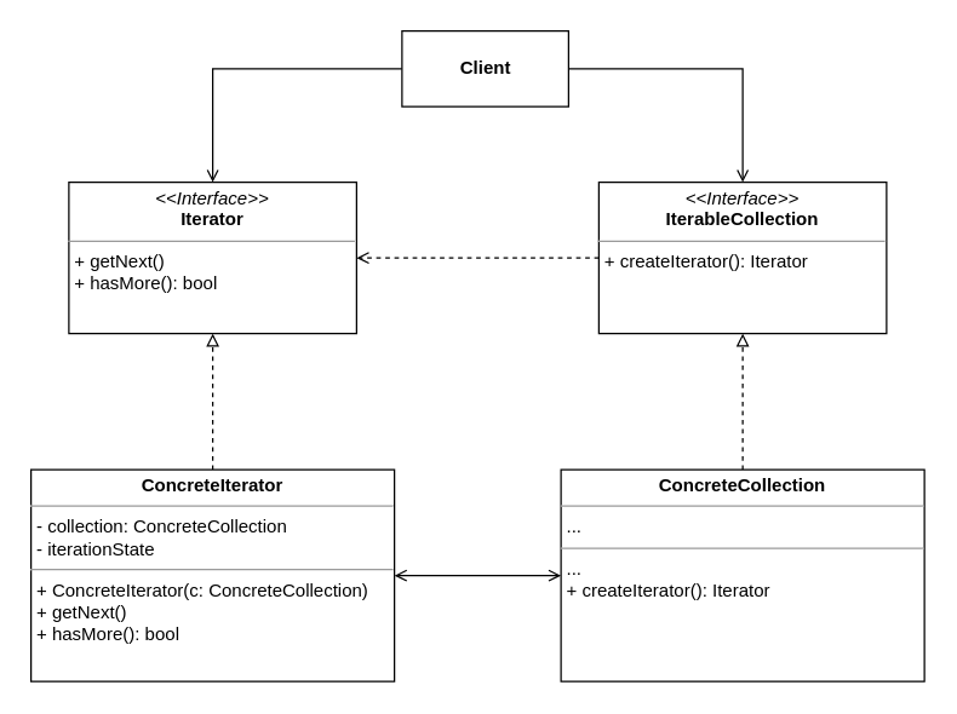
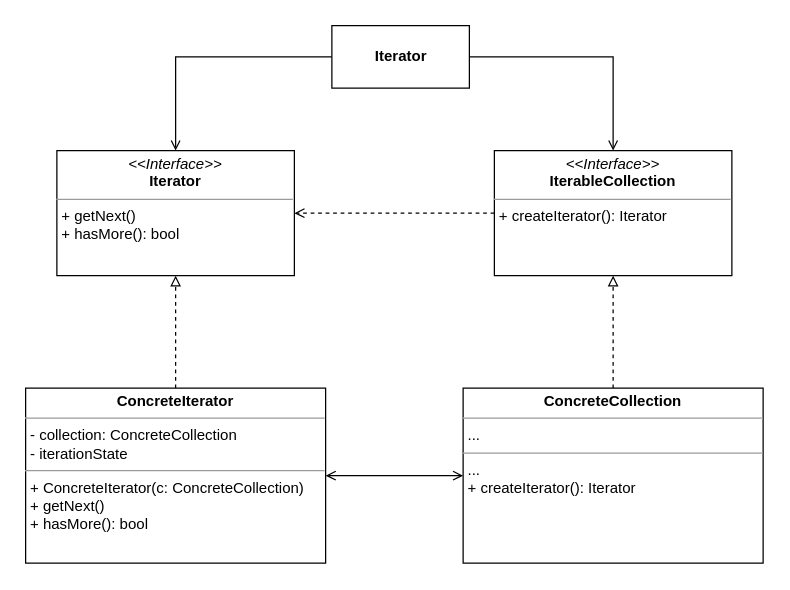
  <mxCell id="0" />
  <mxCell id="1" parent="0" />
  <mxCell id="2" value="&lt;p style=&quot;margin:0px;margin-top:4px;text-align:center;&quot;&gt;&lt;i&gt;&amp;lt;&amp;lt;Interface&amp;gt;&amp;gt;&lt;/i&gt;&lt;br&gt;&lt;b&gt;Iterator&lt;/b&gt;&lt;/p&gt;&lt;hr size=&quot;1&quot;&gt;&lt;p style=&quot;margin:0px;margin-left:4px;&quot;&gt;+ getNext()&lt;br&gt;+ hasMore(): bool&lt;/p&gt;" style="verticalAlign=top;align=left;overflow=fill;fontSize=12;fontFamily=Helvetica;html=1;" vertex="1" parent="1"><mxGeometry x="45" y="120" width="190" height="100" as="geometry" /></mxCell>
  <mxCell id="3" style="edgeStyle=orthogonalEdgeStyle;rounded=0;orthogonalLoop=1;jettySize=auto;html=1;exitX=0.5;exitY=0;exitDx=0;exitDy=0;entryX=0.5;entryY=1;entryDx=0;entryDy=0;endArrow=block;endFill=0;dashed=1;" edge="1" parent="1" source="4" target="2"><mxGeometry relative="1" as="geometry" /></mxCell>
  <mxCell id="4" value="&lt;p style=&quot;margin:0px;margin-top:4px;text-align:center;&quot;&gt;&lt;b&gt;ConcreteIterator&lt;/b&gt;&lt;/p&gt;&lt;hr size=&quot;1&quot;&gt;&lt;p style=&quot;margin:0px;margin-left:4px;&quot;&gt;- collection: ConcreteCollection&lt;/p&gt;&lt;p style=&quot;margin:0px;margin-left:4px;&quot;&gt;- iterationState&lt;/p&gt;&lt;hr size=&quot;1&quot;&gt;&lt;p style=&quot;margin:0px;margin-left:4px;&quot;&gt;+ ConcreteIterator(c: ConcreteCollection)&lt;/p&gt;&lt;p style=&quot;margin:0px;margin-left:4px;&quot;&gt;+ getNext()&lt;/p&gt;&lt;p style=&quot;margin:0px;margin-left:4px;&quot;&gt;+ hasMore(): bool&lt;/p&gt;" style="verticalAlign=top;align=left;overflow=fill;fontSize=12;fontFamily=Helvetica;html=1;" vertex="1" parent="1"><mxGeometry x="20" y="310" width="240" height="140" as="geometry" /></mxCell>
  <mxCell id="5" style="edgeStyle=orthogonalEdgeStyle;rounded=0;orthogonalLoop=1;jettySize=auto;html=1;exitX=0;exitY=0.5;exitDx=0;exitDy=0;endArrow=open;endFill=0;dashed=1;" edge="1" parent="1" source="6" target="2"><mxGeometry relative="1" as="geometry" /></mxCell>
  <mxCell id="6" value="&lt;p style=&quot;margin:0px;margin-top:4px;text-align:center;&quot;&gt;&lt;i&gt;&amp;lt;&amp;lt;Interface&amp;gt;&amp;gt;&lt;/i&gt;&lt;br&gt;&lt;b&gt;IterableCollection&lt;/b&gt;&lt;/p&gt;&lt;hr size=&quot;1&quot;&gt;&lt;p style=&quot;margin:0px;margin-left:4px;&quot;&gt;+ createIterator(): Iterator&lt;br&gt;&lt;br&gt;&lt;/p&gt;" style="verticalAlign=top;align=left;overflow=fill;fontSize=12;fontFamily=Helvetica;html=1;" vertex="1" parent="1"><mxGeometry x="395" y="120" width="190" height="100" as="geometry" /></mxCell>
  <mxCell id="7" style="edgeStyle=orthogonalEdgeStyle;rounded=0;orthogonalLoop=1;jettySize=auto;html=1;exitX=0.5;exitY=0;exitDx=0;exitDy=0;endArrow=block;endFill=0;dashed=1;" edge="1" parent="1" source="9" target="6"><mxGeometry relative="1" as="geometry" /></mxCell>
  <mxCell id="8" style="edgeStyle=orthogonalEdgeStyle;rounded=0;orthogonalLoop=1;jettySize=auto;html=1;exitX=0;exitY=0.5;exitDx=0;exitDy=0;startArrow=open;startFill=0;endArrow=open;endFill=0;" edge="1" parent="1" source="9" target="4"><mxGeometry relative="1" as="geometry" /></mxCell>
  <mxCell id="9" value="&lt;p style=&quot;margin:0px;margin-top:4px;text-align:center;&quot;&gt;&lt;b&gt;ConcreteCollection&lt;/b&gt;&lt;/p&gt;&lt;hr size=&quot;1&quot;&gt;&lt;p style=&quot;margin:0px;margin-left:4px;&quot;&gt;...&lt;/p&gt;&lt;hr size=&quot;1&quot;&gt;&lt;p style=&quot;margin:0px;margin-left:4px;&quot;&gt;...&lt;/p&gt;&lt;p style=&quot;margin:0px;margin-left:4px;&quot;&gt;+ createIterator(): Iterator&lt;/p&gt;" style="verticalAlign=top;align=left;overflow=fill;fontSize=12;fontFamily=Helvetica;html=1;" vertex="1" parent="1"><mxGeometry x="370" y="310" width="240" height="140" as="geometry" /></mxCell>
  <mxCell id="10" style="edgeStyle=orthogonalEdgeStyle;rounded=0;orthogonalLoop=1;jettySize=auto;html=1;exitX=0;exitY=0.5;exitDx=0;exitDy=0;endArrow=open;endFill=0;" edge="1" parent="1" source="12" target="2"><mxGeometry relative="1" as="geometry" /></mxCell>
  <mxCell id="11" style="edgeStyle=orthogonalEdgeStyle;rounded=0;orthogonalLoop=1;jettySize=auto;html=1;exitX=1;exitY=0.5;exitDx=0;exitDy=0;endArrow=open;endFill=0;" edge="1" parent="1" source="12" target="6"><mxGeometry relative="1" as="geometry" /></mxCell>
- <mxCell id="12" value="&lt;b&gt;Client&lt;/b&gt;" style="html=1;" vertex="1" parent="1"><mxGeometry x="265" y="20" width="110" height="50" as="geometry" /></mxCell>
+ <mxCell id="12" value="&lt;b&gt;Iterator&lt;/b&gt;" style="html=1;" vertex="1" parent="1"><mxGeometry x="265" y="20" width="110" height="50" as="geometry" /></mxCell>
